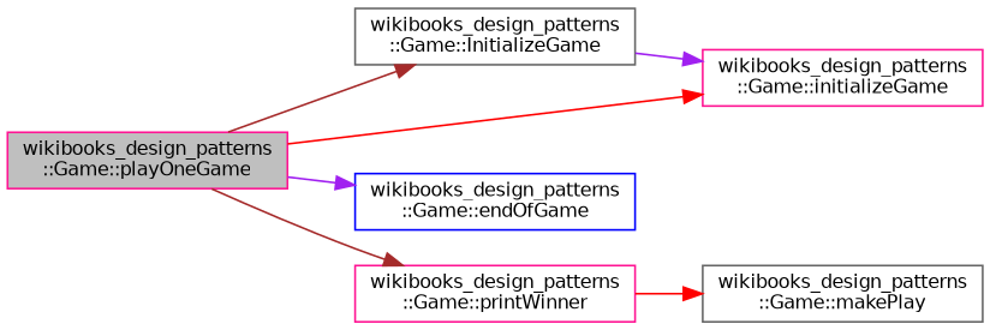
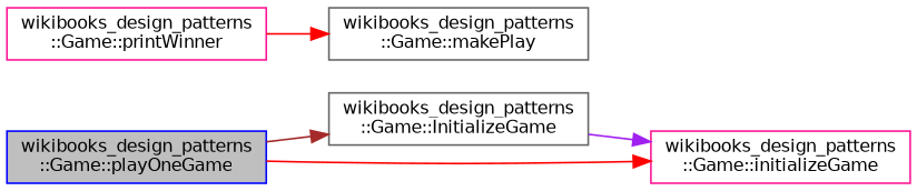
  digraph {
    rankdir=LR
    node [color=blue fillcolor=white fontname=Helvetica fontsize=10 shape=record style=filled]
    edge [color=brown fontname=Helvetica fontsize=10 labelfontname=Helvetica labelfontsize=10 style=solid]
-   n1 [color=deeppink fillcolor=grey75 fontcolor=black height=0.2 label="wikibooks_design_patterns\l::Game::playOneGame" width=0.4]
+   n1 [fillcolor=grey75 fontcolor=black height=0.2 label="wikibooks_design_patterns\l::Game::playOneGame" width=0.4]
    n2 [color=gray40 height=0.2 label="wikibooks_design_patterns\l::Game::InitializeGame" width=0.4]
    n3 [color=deeppink height=0.2 label="wikibooks_design_patterns\l::Game::initializeGame" width=0.4]
-   n4 [height=0.2 label="wikibooks_design_patterns\l::Game::endOfGame" width=0.4]
    n5 [color=deeppink height=0.2 label="wikibooks_design_patterns\l::Game::printWinner" width=0.4]
    n6 [color=gray40 height=0.2 label="wikibooks_design_patterns\l::Game::makePlay" width=0.4]
    n1 -> n2
    n1 -> n3 [color=red]
-   n1 -> n4 [color=purple]
-   n1 -> n5
    n2 -> n3 [color=purple]
    n5 -> n6 [color=red]
  }
